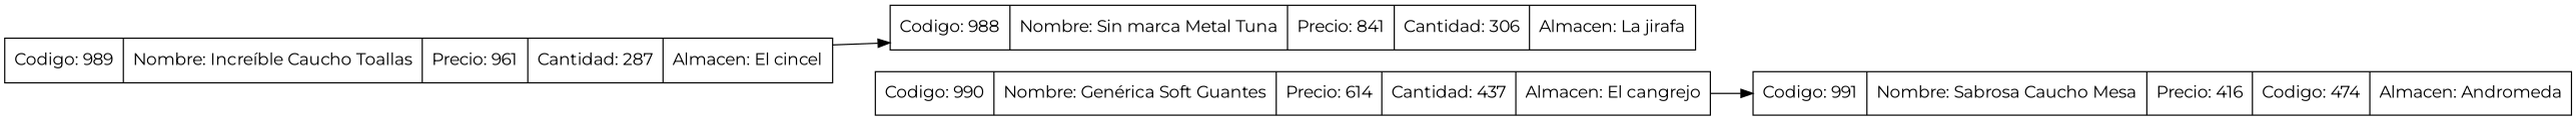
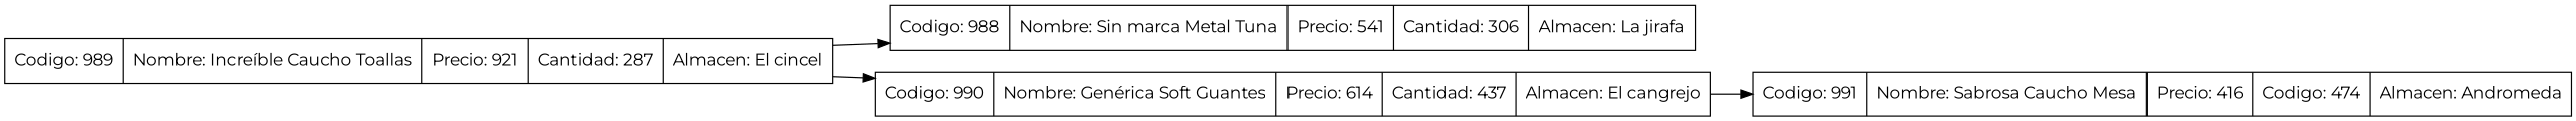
  digraph {
    fontname=Montserrat
    rankdir=LR
    node [fontname=Montserrat shape=record]
    edge [fontname=Montserrat]
-   n1 [label="{ Codigo: 989 | Nombre: Increíble Caucho Toallas | Precio: 961 | Cantidad: 287 | Almacen: El cincel}"]
-   n2 [label="{ Codigo: 988 | Nombre: Sin marca Metal Tuna | Precio: 841 | Cantidad: 306 | Almacen: La jirafa}"]
+   n1 [label="{ Codigo: 989 | Nombre: Increíble Caucho Toallas | Precio: 921 | Cantidad: 287 | Almacen: El cincel}"]
+   n2 [label="{ Codigo: 988 | Nombre: Sin marca Metal Tuna | Precio: 541 | Cantidad: 306 | Almacen: La jirafa}"]
    n3 [label="{ Codigo: 990 | Nombre: Genérica Soft Guantes | Precio: 614 | Cantidad: 437 | Almacen: El cangrejo}"]
    n4 [label="{ Codigo: 991 | Nombre: Sabrosa Caucho Mesa | Precio: 416 | Codigo: 474 | Almacen: Andromeda}"]
    n1 -> n2
+   n1 -> n3
    n3 -> n4
  }
